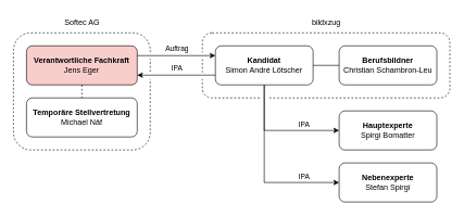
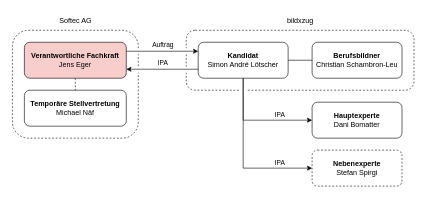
  <mxCell id="0" />
  <mxCell id="1" parent="0" />
  <mxCell id="2" value="" style="rounded=1;whiteSpace=wrap;html=1;dashed=1;fillColor=none;" parent="1" vertex="1"><mxGeometry x="310" y="50" width="380" height="100" as="geometry" /></mxCell>
  <mxCell id="3" value="" style="endArrow=none;html=1;rounded=0;entryX=0.5;entryY=1;entryDx=0;entryDy=0;strokeWidth=10;strokeColor=#ffffff;" parent="1" target="11" edge="1"><mxGeometry width="50" height="50" relative="1" as="geometry"><mxPoint x="405" y="200" as="sourcePoint" /><mxPoint x="370" y="100" as="targetPoint" /></mxGeometry></mxCell>
  <mxCell id="4" value="" style="rounded=1;whiteSpace=wrap;html=1;dashed=1;fillColor=none;" parent="1" vertex="1"><mxGeometry x="20" y="50" width="210" height="180" as="geometry" /></mxCell>
  <mxCell id="5" value="" style="endArrow=none;html=1;rounded=0;exitX=1;exitY=0.75;exitDx=0;exitDy=0;entryX=0;entryY=0.75;entryDx=0;entryDy=0;strokeWidth=10;strokeColor=#ffffff;" parent="1" edge="1"><mxGeometry width="50" height="50" relative="1" as="geometry"><mxPoint x="210" y="116" as="sourcePoint" /><mxPoint x="330" y="116" as="targetPoint" /></mxGeometry></mxCell>
  <mxCell id="6" value="" style="endArrow=none;html=1;rounded=0;exitX=1;exitY=0.25;exitDx=0;exitDy=0;entryX=0;entryY=0.25;entryDx=0;entryDy=0;strokeWidth=10;strokeColor=#ffffff;" parent="1" edge="1"><mxGeometry width="50" height="50" relative="1" as="geometry"><mxPoint x="210" y="85" as="sourcePoint" /><mxPoint x="330" y="85" as="targetPoint" /></mxGeometry></mxCell>
  <mxCell id="7" value="Softec AG" style="text;html=1;align=center;verticalAlign=middle;resizable=0;points=[];autosize=1;strokeColor=none;fillColor=none;" parent="1" vertex="1"><mxGeometry x="85" y="20" width="80" height="30" as="geometry" /></mxCell>
  <mxCell id="8" value="&lt;b&gt;Verantwortliche Fachkraft&lt;/b&gt;&lt;div&gt;Jens Eger&lt;/div&gt;" style="rounded=1;whiteSpace=wrap;html=1;fillColor=#f8cecc;" parent="1" vertex="1"><mxGeometry x="40" y="70" width="170" height="60" as="geometry" /></mxCell>
  <mxCell id="9" value="&lt;b&gt;Temporäre Stellvertretung&lt;/b&gt;&lt;br&gt;&lt;div&gt;Michael Näf&lt;/div&gt;" style="rounded=1;whiteSpace=wrap;html=1;" parent="1" vertex="1"><mxGeometry x="40" y="150" width="170" height="60" as="geometry" /></mxCell>
  <mxCell id="10" value="" style="endArrow=none;html=1;rounded=0;exitX=0.5;exitY=1;exitDx=0;exitDy=0;entryX=0.5;entryY=0;entryDx=0;entryDy=0;dashed=1;" parent="1" source="8" target="9" edge="1"><mxGeometry width="50" height="50" relative="1" as="geometry"><mxPoint x="340" y="90" as="sourcePoint" /><mxPoint x="390" y="40" as="targetPoint" /></mxGeometry></mxCell>
  <mxCell id="11" value="&lt;b&gt;Kandidat&lt;/b&gt;&lt;div&gt;Simon André Lötscher&lt;/div&gt;" style="rounded=1;whiteSpace=wrap;html=1;" parent="1" vertex="1"><mxGeometry x="330" y="70" width="150" height="60" as="geometry" /></mxCell>
  <mxCell id="12" value="" style="endArrow=classic;html=1;rounded=0;exitX=1;exitY=0.25;exitDx=0;exitDy=0;entryX=0;entryY=0.25;entryDx=0;entryDy=0;" parent="1" source="8" target="11" edge="1"><mxGeometry width="50" height="50" relative="1" as="geometry"><mxPoint x="220" y="-12" as="sourcePoint" /><mxPoint x="280" y="150" as="targetPoint" /></mxGeometry></mxCell>
  <mxCell id="13" value="Auftrag" style="edgeLabel;html=1;align=center;verticalAlign=middle;resizable=0;points=[];" parent="12" vertex="1" connectable="0"><mxGeometry x="-0.517" y="2" relative="1" as="geometry"><mxPoint x="31" y="-9" as="offset" /></mxGeometry></mxCell>
  <mxCell id="14" value="" style="endArrow=classic;html=1;rounded=0;exitX=0;exitY=0.75;exitDx=0;exitDy=0;entryX=1;entryY=0.75;entryDx=0;entryDy=0;" parent="1" source="11" target="8" edge="1"><mxGeometry width="50" height="50" relative="1" as="geometry"><mxPoint x="859.37" y="-75.98" as="sourcePoint" /><mxPoint x="290" y="-80" as="targetPoint" /></mxGeometry></mxCell>
  <mxCell id="15" value="IPA" style="edgeLabel;html=1;align=center;verticalAlign=middle;resizable=0;points=[];" parent="14" vertex="1" connectable="0"><mxGeometry x="-0.0" y="-1" relative="1" as="geometry"><mxPoint y="-10" as="offset" /></mxGeometry></mxCell>
  <mxCell id="16" value="&lt;b&gt;Berufsbildner&lt;/b&gt;&lt;div&gt;Christian Schambron-Leu&lt;/div&gt;" style="rounded=1;whiteSpace=wrap;html=1;" parent="1" vertex="1"><mxGeometry x="520" y="70" width="150" height="60" as="geometry" /></mxCell>
  <mxCell id="17" value="bildxzug" style="text;html=1;align=center;verticalAlign=middle;resizable=0;points=[];autosize=1;strokeColor=none;fillColor=none;" parent="1" vertex="1"><mxGeometry x="465" y="20" width="70" height="30" as="geometry" /></mxCell>
  <mxCell id="18" value="" style="endArrow=none;html=1;rounded=0;entryX=0;entryY=0.5;entryDx=0;entryDy=0;exitX=1;exitY=0.5;exitDx=0;exitDy=0;" parent="1" source="11" target="16" edge="1"><mxGeometry width="50" height="50" relative="1" as="geometry"><mxPoint x="320" y="150" as="sourcePoint" /><mxPoint x="370" y="100" as="targetPoint" /></mxGeometry></mxCell>
- <mxCell id="19" value="&lt;div&gt;&lt;b&gt;Hauptexperte&lt;/b&gt;&lt;/div&gt;&lt;div&gt;Spirgi Bomatter&lt;/div&gt;" style="rounded=1;whiteSpace=wrap;html=1;" parent="1" vertex="1"><mxGeometry x="520" y="170" width="150" height="60" as="geometry" /></mxCell>
- <mxCell id="20" value="&lt;b&gt;Nebenexperte&lt;/b&gt;&lt;div&gt;Stefan Spirgi&lt;/div&gt;" style="rounded=1;whiteSpace=wrap;html=1;" parent="1" vertex="1"><mxGeometry x="520" y="250" width="150" height="60" as="geometry" /></mxCell>
+ <mxCell id="19" value="&lt;div&gt;&lt;b&gt;Hauptexperte&lt;/b&gt;&lt;/div&gt;&lt;div&gt;Dani Bomatter&lt;/div&gt;" style="rounded=1;whiteSpace=wrap;html=1;" parent="1" vertex="1"><mxGeometry x="520" y="170" width="150" height="60" as="geometry" /></mxCell>
+ <mxCell id="20" value="&lt;b&gt;Nebenexperte&lt;/b&gt;&lt;div&gt;Stefan Spirgi&lt;/div&gt;" style="rounded=1;whiteSpace=wrap;html=1;dashed=1;" parent="1" vertex="1"><mxGeometry x="520" y="250" width="150" height="60" as="geometry" /></mxCell>
  <mxCell id="21" value="" style="endArrow=classic;html=1;rounded=0;entryX=0;entryY=0.5;entryDx=0;entryDy=0;exitX=0.5;exitY=1;exitDx=0;exitDy=0;" parent="1" source="11" target="20" edge="1"><mxGeometry width="50" height="50" relative="1" as="geometry"><mxPoint x="320" y="150" as="sourcePoint" /><mxPoint x="370" y="100" as="targetPoint" /><Array as="points"><mxPoint x="405" y="280" /></Array></mxGeometry></mxCell>
  <mxCell id="22" value="IPA" style="edgeLabel;html=1;align=center;verticalAlign=middle;resizable=0;points=[];" parent="21" vertex="1" connectable="0"><mxGeometry x="0.6" y="2" relative="1" as="geometry"><mxPoint x="-2" y="-8" as="offset" /></mxGeometry></mxCell>
  <mxCell id="23" value="" style="endArrow=classic;html=1;rounded=0;entryX=0;entryY=0.5;entryDx=0;entryDy=0;exitX=0.5;exitY=1;exitDx=0;exitDy=0;" parent="1" source="11" target="19" edge="1"><mxGeometry width="50" height="50" relative="1" as="geometry"><mxPoint x="320" y="150" as="sourcePoint" /><mxPoint x="370" y="100" as="targetPoint" /><Array as="points"><mxPoint x="405" y="200" /></Array></mxGeometry></mxCell>
  <mxCell id="24" value="IPA" style="edgeLabel;html=1;align=center;verticalAlign=middle;resizable=0;points=[];" parent="23" vertex="1" connectable="0"><mxGeometry x="0.309" y="3" relative="1" as="geometry"><mxPoint x="9" y="-7" as="offset" /></mxGeometry></mxCell>
